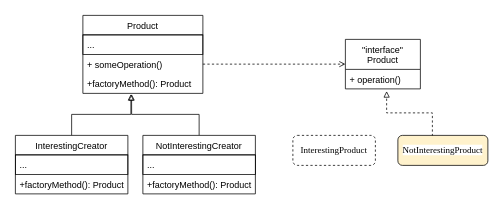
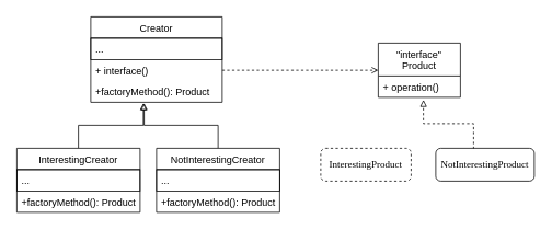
  <mxCell id="0" />
  <mxCell id="1" parent="0" />
- <mxCell id="2" value="Product" style="swimlane;fontStyle=0;childLayout=stackLayout;horizontal=1;startSize=26;horizontalStack=0;resizeParent=1;resizeParentMax=0;resizeLast=0;collapsible=1;marginBottom=0;" parent="1" vertex="1"><mxGeometry x="110" y="20" width="160" height="104" as="geometry" /></mxCell>
+ <mxCell id="2" value="Creator" style="swimlane;fontStyle=0;childLayout=stackLayout;horizontal=1;startSize=26;horizontalStack=0;resizeParent=1;resizeParentMax=0;resizeLast=0;collapsible=1;marginBottom=0;" parent="1" vertex="1"><mxGeometry x="110" y="20" width="160" height="104" as="geometry" /></mxCell>
  <mxCell id="3" value="..." style="text;strokeColor=#000000;fillColor=none;align=left;verticalAlign=top;spacingLeft=4;spacingRight=4;overflow=hidden;rotatable=0;points=[[0,0.5],[1,0.5]];portConstraint=eastwest;" parent="2" vertex="1"><mxGeometry y="26" width="160" height="26" as="geometry" /></mxCell>
- <mxCell id="4" value="+ someOperation()" style="text;strokeColor=none;fillColor=none;align=left;verticalAlign=top;spacingLeft=4;spacingRight=4;overflow=hidden;rotatable=0;points=[[0,0.5],[1,0.5]];portConstraint=eastwest;" parent="2" vertex="1"><mxGeometry y="52" width="160" height="26" as="geometry" /></mxCell>
+ <mxCell id="4" value="+ interface()" style="text;strokeColor=none;fillColor=none;align=left;verticalAlign=top;spacingLeft=4;spacingRight=4;overflow=hidden;rotatable=0;points=[[0,0.5],[1,0.5]];portConstraint=eastwest;" parent="2" vertex="1"><mxGeometry y="52" width="160" height="26" as="geometry" /></mxCell>
  <mxCell id="5" value="+factoryMethod(): Product" style="text;strokeColor=none;fillColor=none;align=left;verticalAlign=top;spacingLeft=4;spacingRight=4;overflow=hidden;rotatable=0;points=[[0,0.5],[1,0.5]];portConstraint=eastwest;" parent="2" vertex="1"><mxGeometry y="78" width="160" height="26" as="geometry" /></mxCell>
  <mxCell id="6" style="edgeStyle=orthogonalEdgeStyle;rounded=0;orthogonalLoop=1;jettySize=auto;html=1;entryX=0.4;entryY=1.038;entryDx=0;entryDy=0;entryPerimeter=0;endArrow=block;endFill=0;" parent="1" source="7" target="5" edge="1"><mxGeometry relative="1" as="geometry" /></mxCell>
  <mxCell id="7" value="InterestingCreator" style="swimlane;fontStyle=0;childLayout=stackLayout;horizontal=1;startSize=26;horizontalStack=0;resizeParent=1;resizeParentMax=0;resizeLast=0;collapsible=1;marginBottom=0;" parent="1" vertex="1"><mxGeometry x="20" y="180" width="150" height="78" as="geometry" /></mxCell>
  <mxCell id="8" value="..." style="text;strokeColor=#000000;fillColor=none;align=left;verticalAlign=top;spacingLeft=4;spacingRight=4;overflow=hidden;rotatable=0;points=[[0,0.5],[1,0.5]];portConstraint=eastwest;" parent="7" vertex="1"><mxGeometry y="26" width="150" height="26" as="geometry" /></mxCell>
  <mxCell id="9" value="+factoryMethod(): Product" style="text;strokeColor=none;fillColor=none;align=left;verticalAlign=top;spacingLeft=4;spacingRight=4;overflow=hidden;rotatable=0;points=[[0,0.5],[1,0.5]];portConstraint=eastwest;" parent="7" vertex="1"><mxGeometry y="52" width="150" height="26" as="geometry" /></mxCell>
  <mxCell id="10" style="edgeStyle=orthogonalEdgeStyle;rounded=0;orthogonalLoop=1;jettySize=auto;html=1;entryX=0.406;entryY=1.038;entryDx=0;entryDy=0;entryPerimeter=0;endArrow=block;endFill=0;" parent="1" source="11" target="5" edge="1"><mxGeometry relative="1" as="geometry" /></mxCell>
  <mxCell id="11" value="NotInterestingCreator" style="swimlane;fontStyle=0;childLayout=stackLayout;horizontal=1;startSize=26;horizontalStack=0;resizeParent=1;resizeParentMax=0;resizeLast=0;collapsible=1;marginBottom=0;" parent="1" vertex="1"><mxGeometry x="190" y="180" width="150" height="78" as="geometry" /></mxCell>
  <mxCell id="12" value="..." style="text;strokeColor=#000000;fillColor=none;align=left;verticalAlign=top;spacingLeft=4;spacingRight=4;overflow=hidden;rotatable=0;points=[[0,0.5],[1,0.5]];portConstraint=eastwest;" parent="11" vertex="1"><mxGeometry y="26" width="150" height="26" as="geometry" /></mxCell>
  <mxCell id="13" value="+factoryMethod(): Product" style="text;strokeColor=none;fillColor=none;align=left;verticalAlign=top;spacingLeft=4;spacingRight=4;overflow=hidden;rotatable=0;points=[[0,0.5],[1,0.5]];portConstraint=eastwest;" parent="11" vertex="1"><mxGeometry y="52" width="150" height="26" as="geometry" /></mxCell>
  <mxCell id="14" value="&quot;interface&quot;&#10;Product" style="swimlane;fontStyle=0;childLayout=stackLayout;horizontal=1;startSize=40;horizontalStack=0;resizeParent=1;resizeParentMax=0;resizeLast=0;collapsible=1;marginBottom=0;" parent="1" vertex="1"><mxGeometry x="460" y="52" width="100" height="66" as="geometry" /></mxCell>
  <mxCell id="15" value="+ operation()" style="text;strokeColor=none;fillColor=none;align=left;verticalAlign=top;spacingLeft=4;spacingRight=4;overflow=hidden;rotatable=0;points=[[0,0.5],[1,0.5]];portConstraint=eastwest;" parent="14" vertex="1"><mxGeometry y="40" width="100" height="26" as="geometry" /></mxCell>
  <mxCell id="16" value="&lt;pre style=&quot;font-family: &amp;#34;jetbrains mono&amp;#34;&quot;&gt;&lt;span style=&quot;background-color: rgb(255 , 255 , 255)&quot;&gt;InterestingProduct&lt;/span&gt;&lt;/pre&gt;" style="rounded=1;whiteSpace=wrap;html=1;strokeColor=#000000;dashed=1;" parent="1" vertex="1"><mxGeometry x="390" y="180" width="110" height="40" as="geometry" /></mxCell>
  <mxCell id="17" style="edgeStyle=orthogonalEdgeStyle;rounded=0;orthogonalLoop=1;jettySize=auto;html=1;entryX=0.54;entryY=0.962;entryDx=0;entryDy=0;entryPerimeter=0;dashed=1;endArrow=block;endFill=0;" parent="1" edge="1"><mxGeometry relative="1" as="geometry"><mxPoint x="576" y="181" as="sourcePoint" /><mxPoint x="515" y="121.012" as="targetPoint" /><Array as="points"><mxPoint x="576" y="150" /><mxPoint x="515" y="150" /></Array></mxGeometry></mxCell>
- <mxCell id="18" value="&lt;pre style=&quot;font-family: &amp;#34;jetbrains mono&amp;#34;&quot;&gt;&lt;span style=&quot;background-color: rgb(255 , 255 , 255)&quot;&gt;NotInterestingProduct&lt;/span&gt;&lt;/pre&gt;" style="rounded=1;whiteSpace=wrap;html=1;strokeColor=#000000;fillColor=#fff2cc;" parent="1" vertex="1"><mxGeometry x="530" y="180" width="120" height="40" as="geometry" /></mxCell>
+ <mxCell id="18" value="&lt;pre style=&quot;font-family: &amp;#34;jetbrains mono&amp;#34;&quot;&gt;&lt;span style=&quot;background-color: rgb(255 , 255 , 255)&quot;&gt;NotInterestingProduct&lt;/span&gt;&lt;/pre&gt;" style="rounded=1;whiteSpace=wrap;html=1;strokeColor=#000000;" parent="1" vertex="1"><mxGeometry x="530" y="180" width="120" height="40" as="geometry" /></mxCell>
  <mxCell id="19" style="edgeStyle=orthogonalEdgeStyle;rounded=0;orthogonalLoop=1;jettySize=auto;html=1;entryX=0;entryY=0.5;entryDx=0;entryDy=0;dashed=1;endArrow=open;endFill=0;" parent="1" source="4" target="14" edge="1"><mxGeometry relative="1" as="geometry" /></mxCell>
